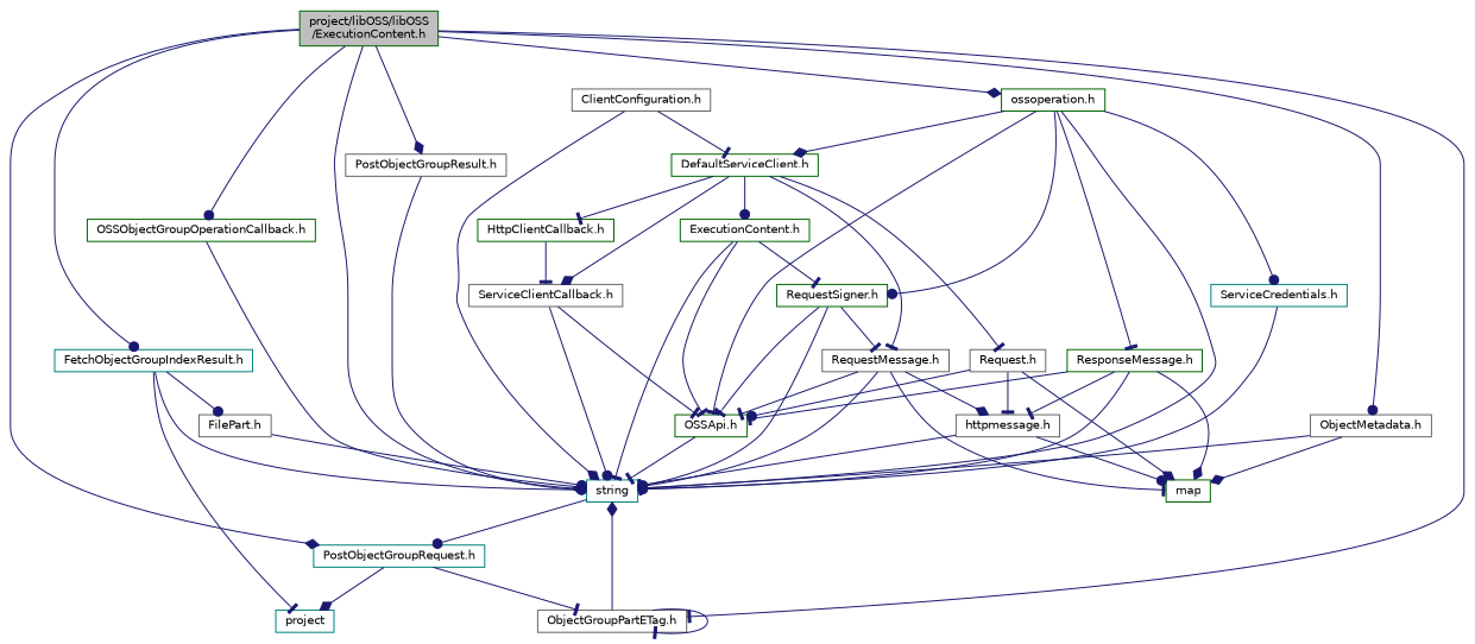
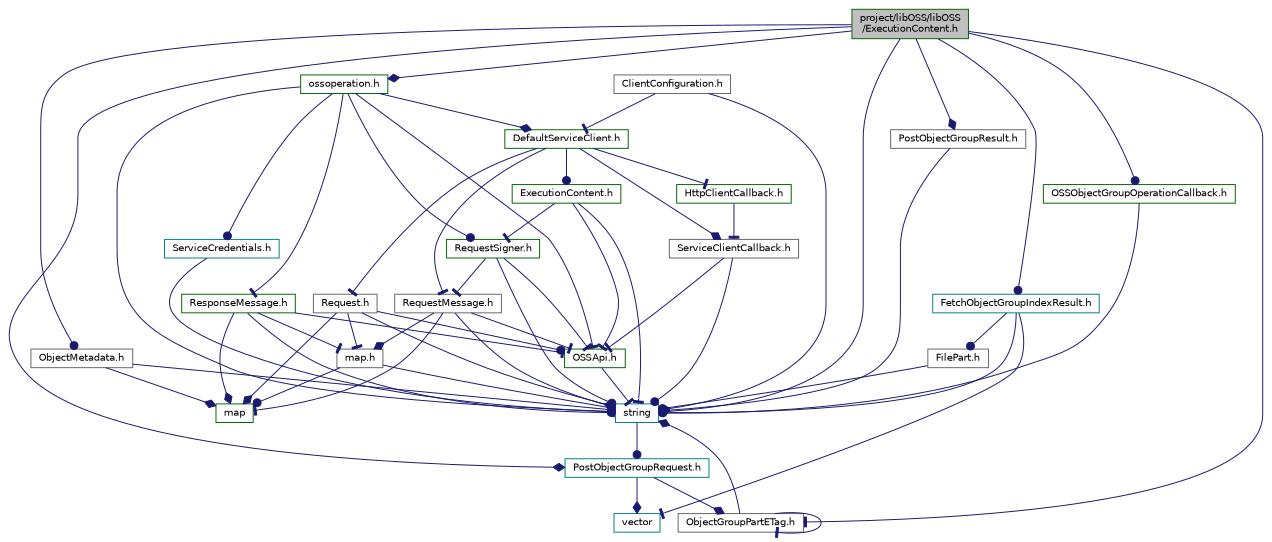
  digraph {
    node [color=darkgreen fillcolor=white fontname=Helvetica fontsize=10 shape=record style=filled]
    edge [arrowhead=tee color=midnightblue fontname=Helvetica fontsize=10 labelfontname=Helvetica labelfontsize=10 style=solid]
    n1 [fillcolor=grey75 fontcolor=black height=0.2 label="project/libOSS/libOSS\l/ExecutionContent.h" width=0.4]
    n2 [height=0.2 label="ossoperation.h" width=0.4]
    n3 [color=teal height=0.2 label=string width=0.4]
    n4 [color=gray40 height=0.2 label="ObjectMetadata.h" width=0.4]
    n5 [color=teal height=0.2 label="PostObjectGroupRequest.h" width=0.4]
    n6 [color=gray40 height=0.2 label="ObjectGroupPartETag.h" width=0.4]
    n7 [color=gray40 height=0.2 label="PostObjectGroupResult.h" width=0.4]
    n8 [color=teal height=0.2 label="FetchObjectGroupIndexResult.h" width=0.4]
    n9 [height=0.2 label="OSSObjectGroupOperationCallback.h" width=0.4]
    n10 [height=0.2 label="OSSApi.h" width=0.4]
    n11 [height=0.2 label="DefaultServiceClient.h" width=0.4]
    n12 [height=0.2 label="RequestSigner.h" width=0.4]
    n13 [color=teal height=0.2 label="ServiceCredentials.h" width=0.4]
    n14 [height=0.2 label="ResponseMessage.h" width=0.4]
    n15 [height=0.2 label=map width=0.4]
-   n16 [color=teal height=0.2 label=project width=0.4]
+   n16 [color=teal height=0.2 label=vector width=0.4]
    n17 [color=gray40 height=0.2 label="FilePart.h" width=0.4]
    n18 [color=gray40 height=0.2 label="ServiceClientCallback.h" width=0.4]
    n19 [color=gray40 height=0.2 label="RequestMessage.h" width=0.4]
    n20 [height=0.2 label="ExecutionContent.h" width=0.4]
    n21 [height=0.2 label="HttpClientCallback.h" width=0.4]
    n22 [color=gray40 height=0.2 label="Request.h" width=0.4]
-   n23 [color=gray40 height=0.2 label="httpmessage.h" width=0.4]
+   n23 [color=gray40 height=0.2 label="map.h" width=0.4]
    n24 [color=gray40 height=0.2 label="ClientConfiguration.h" width=0.4]
    n1 -> n2 [arrowhead=diamond]
    n1 -> n3 [arrowhead=diamond]
    n1 -> n4 [arrowhead=dot]
    n1 -> n5 [arrowhead=diamond]
    n1 -> n6
    n1 -> n7 [arrowhead=diamond]
    n1 -> n8 [arrowhead=dot]
    n1 -> n9 [arrowhead=dot]
    n2 -> n3 [arrowhead=dot]
    n2 -> n10
    n2 -> n11 [arrowhead=diamond]
    n2 -> n12 [arrowhead=dot]
    n2 -> n13 [arrowhead=dot]
    n2 -> n14
    n3 -> n5 [arrowhead=dot]
    n4 -> n3 [arrowhead=dot]
    n4 -> n15 [arrowhead=diamond]
-   n5 -> n6
+   n5 -> n6 [arrowhead=diamond]
    n5 -> n16 [arrowhead=diamond]
    n6 -> n3 [arrowhead=diamond]
    n6 -> n6
    n7 -> n3 [arrowhead=dot]
    n8 -> n3 [arrowhead=dot]
    n8 -> n16
    n8 -> n17 [arrowhead=dot]
    n9 -> n3 [arrowhead=dot]
    n10 -> n3
    n11 -> n18 [arrowhead=diamond]
    n11 -> n19
    n11 -> n20 [arrowhead=dot]
    n11 -> n21
    n11 -> n22
    n12 -> n3 [arrowhead=dot]
    n12 -> n10
    n12 -> n19
    n13 -> n3
    n14 -> n3 [arrowhead=dot]
    n14 -> n10
    n14 -> n15 [arrowhead=diamond]
    n14 -> n23
    n17 -> n3 [arrowhead=dot]
    n18 -> n3 [arrowhead=dot]
    n18 -> n10
    n19 -> n3 [arrowhead=dot]
    n19 -> n10
    n19 -> n15
    n19 -> n23 [arrowhead=diamond]
    n20 -> n3
    n20 -> n10
    n20 -> n12
    n21 -> n18
+   n22 -> n3 [arrowhead=diamond]
    n22 -> n10 [arrowhead=dot]
    n22 -> n15 [arrowhead=diamond]
    n22 -> n23
    n23 -> n3
    n23 -> n15 [arrowhead=dot]
    n24 -> n3 [arrowhead=diamond]
    n24 -> n11
  }
